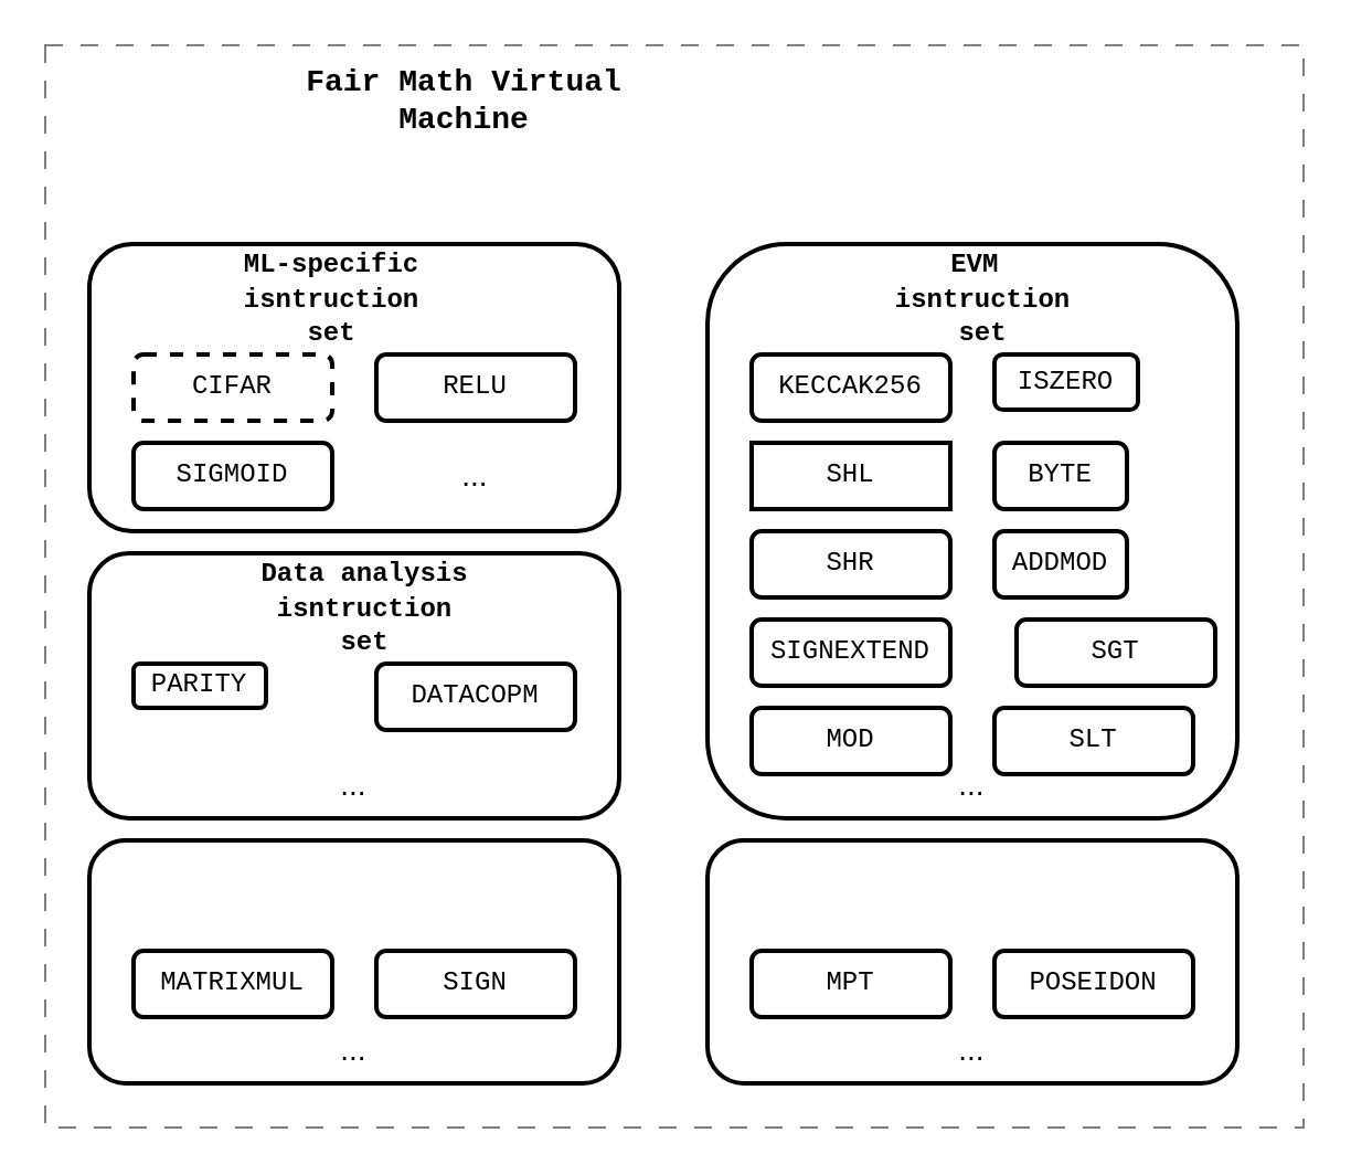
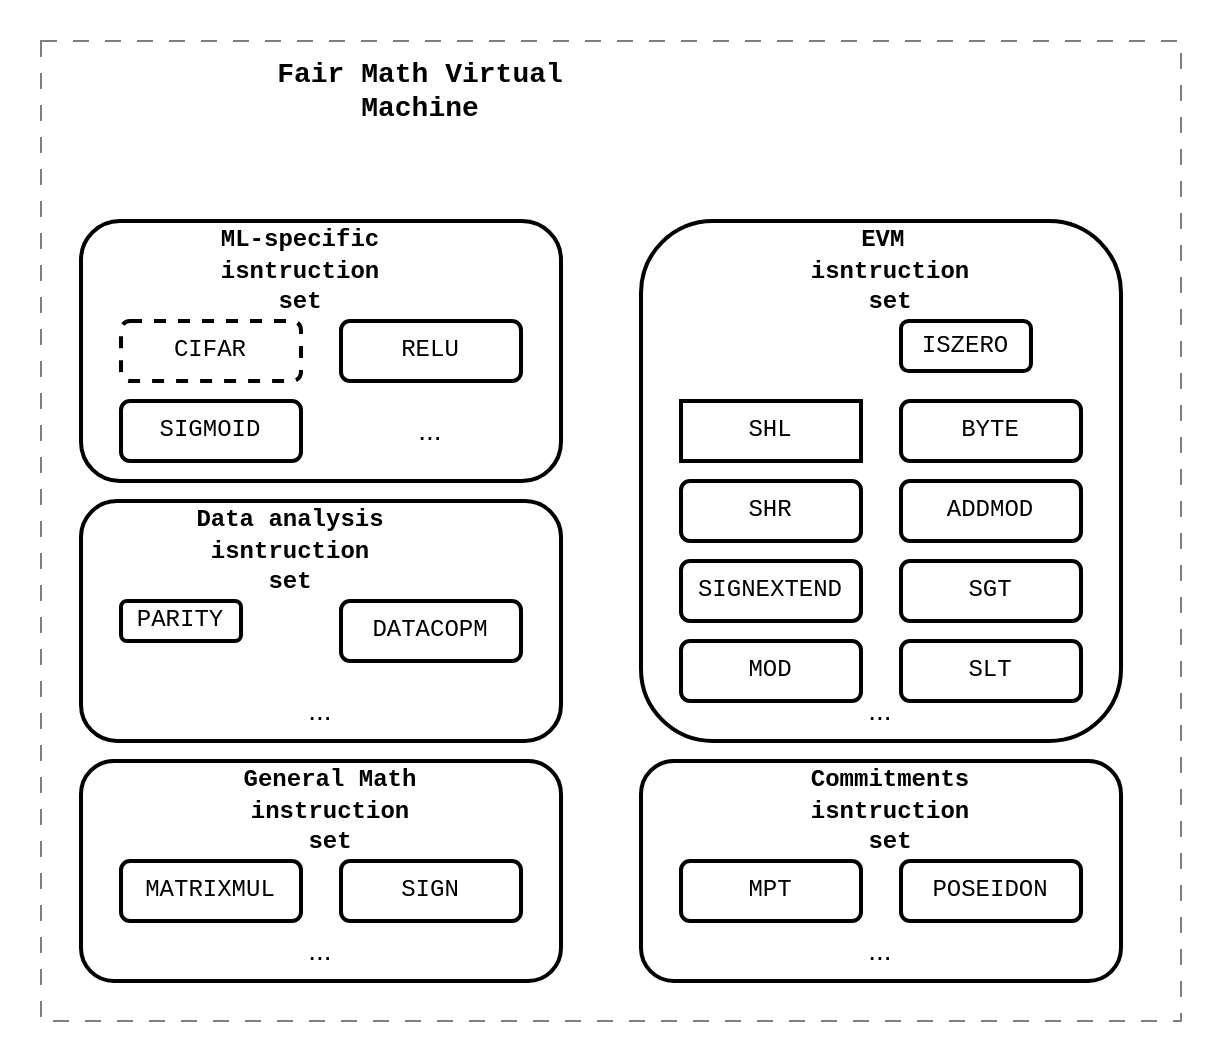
  <mxCell id="0" />
  <mxCell id="1" parent="0" />
  <mxCell id="2" value="" style="rounded=0;whiteSpace=wrap;html=1;fillColor=none;dashed=1;dashPattern=8 8;opacity=50;movable=1;resizable=1;rotatable=1;deletable=1;editable=1;locked=0;connectable=1;" vertex="1" parent="1"><mxGeometry x="20" y="20" width="570" height="490" as="geometry" /></mxCell>
  <mxCell id="3" value="" style="rounded=1;whiteSpace=wrap;html=1;fillColor=none;strokeWidth=2;" vertex="1" parent="1"><mxGeometry x="320" y="110" width="240" height="260" as="geometry" /></mxCell>
  <mxCell id="4" value="Fair Math Virtual Machine" style="text;html=1;align=center;verticalAlign=middle;whiteSpace=wrap;rounded=0;fontFamily=Courier New;fontStyle=1;fontSize=14;strokeWidth=2;" vertex="1" parent="1"><mxGeometry x="105" y="30" width="210" height="30" as="geometry" /></mxCell>
  <mxCell id="5" value="&lt;div&gt;&lt;b&gt;&lt;font face=&quot;Courier New&quot;&gt;EVM&amp;nbsp;&lt;/font&gt;&lt;/b&gt;&lt;/div&gt;&lt;div&gt;&lt;b&gt;&lt;font face=&quot;Courier New&quot;&gt;isntruction set&lt;/font&gt;&lt;/b&gt;&lt;/div&gt;" style="text;html=1;align=center;verticalAlign=middle;whiteSpace=wrap;rounded=0;strokeWidth=2;" vertex="1" parent="1"><mxGeometry x="390" y="120" width="110" height="30" as="geometry" /></mxCell>
  <mxCell id="6" value="SHR" style="rounded=1;whiteSpace=wrap;html=1;fillColor=none;fontFamily=Courier New;strokeWidth=2;" vertex="1" parent="1"><mxGeometry x="340" y="240" width="90" height="30" as="geometry" /></mxCell>
  <mxCell id="7" value="SHL" style="whiteSpace=wrap;html=1;fillColor=none;fontFamily=Courier New;strokeWidth=2;rounded=0;" vertex="1" parent="1"><mxGeometry x="340" y="200" width="90" height="30" as="geometry" /></mxCell>
  <mxCell id="8" value="SIGNEXTEND" style="rounded=1;whiteSpace=wrap;html=1;fillColor=none;fontFamily=Courier New;strokeWidth=2;" vertex="1" parent="1"><mxGeometry x="340" y="280" width="90" height="30" as="geometry" /></mxCell>
- <mxCell id="9" value="ADDMOD" style="rounded=1;whiteSpace=wrap;html=1;fillColor=none;fontFamily=Courier New;strokeWidth=2;" vertex="1" parent="1"><mxGeometry x="450" y="240" width="60" height="30" as="geometry" /></mxCell>
+ <mxCell id="9" value="ADDMOD" style="rounded=1;whiteSpace=wrap;html=1;fillColor=none;fontFamily=Courier New;strokeWidth=2;" vertex="1" parent="1"><mxGeometry x="450" y="240" width="90" height="30" as="geometry" /></mxCell>
  <mxCell id="10" value="ISZERO" style="rounded=1;whiteSpace=wrap;html=1;fillColor=none;fontFamily=Courier New;strokeWidth=2;" vertex="1" parent="1"><mxGeometry x="450" y="160" width="65" height="25" as="geometry" /></mxCell>
- <mxCell id="11" value="BYTE" style="rounded=1;whiteSpace=wrap;html=1;fillColor=none;fontFamily=Courier New;strokeWidth=2;" vertex="1" parent="1"><mxGeometry x="450" y="200" width="60" height="30" as="geometry" /></mxCell>
- <mxCell id="12" value="KECCAK256" style="rounded=1;whiteSpace=wrap;html=1;fillColor=none;fontFamily=Courier New;strokeWidth=2;" vertex="1" parent="1"><mxGeometry x="340" y="160" width="90" height="30" as="geometry" /></mxCell>
- <mxCell id="13" value="SGT" style="rounded=1;whiteSpace=wrap;html=1;fillColor=none;fontFamily=Courier New;strokeWidth=2;" vertex="1" parent="1"><mxGeometry x="460" y="280" width="90" height="30" as="geometry" /></mxCell>
+ <mxCell id="11" value="BYTE" style="rounded=1;whiteSpace=wrap;html=1;fillColor=none;fontFamily=Courier New;strokeWidth=2;" vertex="1" parent="1"><mxGeometry x="450" y="200" width="90" height="30" as="geometry" /></mxCell>
+ <mxCell id="13" value="SGT" style="rounded=1;whiteSpace=wrap;html=1;fillColor=none;fontFamily=Courier New;strokeWidth=2;" vertex="1" parent="1"><mxGeometry x="450" y="280" width="90" height="30" as="geometry" /></mxCell>
  <mxCell id="14" value="&lt;font style=&quot;font-size: 14px;&quot;&gt;...&lt;/font&gt;" style="text;html=1;align=center;verticalAlign=middle;whiteSpace=wrap;rounded=0;strokeWidth=2;" vertex="1" parent="1"><mxGeometry x="385" y="340" width="110" height="30" as="geometry" /></mxCell>
  <mxCell id="15" value="" style="rounded=1;whiteSpace=wrap;html=1;fillColor=none;strokeWidth=2;" vertex="1" parent="1"><mxGeometry x="40" y="110" width="240" height="130" as="geometry" /></mxCell>
  <mxCell id="16" value="&lt;div&gt;&lt;b&gt;&lt;font face=&quot;Courier New&quot;&gt;ML-specific isntruction set&lt;/font&gt;&lt;/b&gt;&lt;/div&gt;" style="text;html=1;align=center;verticalAlign=middle;whiteSpace=wrap;rounded=0;strokeWidth=2;" vertex="1" parent="1"><mxGeometry x="95" y="120" width="110" height="30" as="geometry" /></mxCell>
  <mxCell id="17" value="CIFAR" style="rounded=1;whiteSpace=wrap;html=1;fillColor=none;fontFamily=Courier New;strokeWidth=2;dashed=1;" vertex="1" parent="1"><mxGeometry x="60" y="160" width="90" height="30" as="geometry" /></mxCell>
  <mxCell id="18" value="RELU" style="rounded=1;whiteSpace=wrap;html=1;fillColor=none;fontFamily=Courier New;strokeWidth=2;" vertex="1" parent="1"><mxGeometry x="170" y="160" width="90" height="30" as="geometry" /></mxCell>
  <mxCell id="19" value="&lt;font style=&quot;font-size: 14px;&quot;&gt;...&lt;/font&gt;" style="text;html=1;align=center;verticalAlign=middle;whiteSpace=wrap;rounded=0;strokeWidth=2;" vertex="1" parent="1"><mxGeometry x="160" y="200" width="110" height="30" as="geometry" /></mxCell>
  <mxCell id="20" value="" style="rounded=1;whiteSpace=wrap;html=1;fillColor=none;strokeWidth=2;" vertex="1" parent="1"><mxGeometry x="40" y="250" width="240" height="120" as="geometry" /></mxCell>
- <mxCell id="21" value="&lt;div&gt;&lt;b&gt;&lt;font face=&quot;Courier New&quot;&gt;Data analysis&lt;/font&gt;&lt;/b&gt;&lt;/div&gt;&lt;div&gt;&lt;b&gt;&lt;font face=&quot;Courier New&quot;&gt;isntruction set&lt;/font&gt;&lt;/b&gt;&lt;/div&gt;" style="text;html=1;align=center;verticalAlign=middle;whiteSpace=wrap;rounded=0;strokeWidth=2;" vertex="1" parent="1"><mxGeometry x="110" y="260" width="110" height="30" as="geometry" /></mxCell>
+ <mxCell id="21" value="&lt;div&gt;&lt;b&gt;&lt;font face=&quot;Courier New&quot;&gt;Data analysis&lt;/font&gt;&lt;/b&gt;&lt;/div&gt;&lt;div&gt;&lt;b&gt;&lt;font face=&quot;Courier New&quot;&gt;isntruction set&lt;/font&gt;&lt;/b&gt;&lt;/div&gt;" style="text;html=1;align=center;verticalAlign=middle;whiteSpace=wrap;rounded=0;strokeWidth=2;" vertex="1" parent="1"><mxGeometry x="90" y="260" width="110" height="30" as="geometry" /></mxCell>
  <mxCell id="22" value="PARITY" style="rounded=1;whiteSpace=wrap;html=1;fillColor=none;fontFamily=Courier New;strokeWidth=2;" vertex="1" parent="1"><mxGeometry x="60" y="300" width="60" height="20" as="geometry" /></mxCell>
  <mxCell id="23" value="DATACOPM" style="rounded=1;whiteSpace=wrap;html=1;fillColor=none;fontFamily=Courier New;strokeWidth=2;" vertex="1" parent="1"><mxGeometry x="170" y="300" width="90" height="30" as="geometry" /></mxCell>
  <mxCell id="24" value="&lt;font style=&quot;font-size: 14px;&quot;&gt;...&lt;/font&gt;" style="text;html=1;align=center;verticalAlign=middle;whiteSpace=wrap;rounded=0;strokeWidth=2;" vertex="1" parent="1"><mxGeometry x="105" y="340" width="110" height="30" as="geometry" /></mxCell>
  <mxCell id="25" value="SIGMOID" style="rounded=1;whiteSpace=wrap;html=1;fillColor=none;fontFamily=Courier New;strokeWidth=2;" vertex="1" parent="1"><mxGeometry x="60" y="200" width="90" height="30" as="geometry" /></mxCell>
  <mxCell id="26" value="" style="rounded=1;whiteSpace=wrap;html=1;fillColor=none;strokeWidth=2;" vertex="1" parent="1"><mxGeometry x="320" y="380" width="240" height="110" as="geometry" /></mxCell>
  <mxCell id="27" value="MPT" style="rounded=1;whiteSpace=wrap;html=1;fillColor=none;fontFamily=Courier New;strokeWidth=2;" vertex="1" parent="1"><mxGeometry x="340" y="430" width="90" height="30" as="geometry" /></mxCell>
+ <mxCell id="28" value="&lt;div&gt;&lt;b&gt;&lt;font face=&quot;Courier New&quot;&gt;Commitments isntruction set&lt;/font&gt;&lt;/b&gt;&lt;/div&gt;" style="text;html=1;align=center;verticalAlign=middle;whiteSpace=wrap;rounded=0;strokeWidth=2;" vertex="1" parent="1"><mxGeometry x="390" y="390" width="110" height="30" as="geometry" /></mxCell>
  <mxCell id="29" value="&lt;font style=&quot;font-size: 14px;&quot;&gt;...&lt;/font&gt;" style="text;html=1;align=center;verticalAlign=middle;whiteSpace=wrap;rounded=0;strokeWidth=2;" vertex="1" parent="1"><mxGeometry x="385" y="460" width="110" height="30" as="geometry" /></mxCell>
  <mxCell id="30" value="POSEIDON" style="rounded=1;whiteSpace=wrap;html=1;fillColor=none;fontFamily=Courier New;strokeWidth=2;" vertex="1" parent="1"><mxGeometry x="450" y="430" width="90" height="30" as="geometry" /></mxCell>
  <mxCell id="31" value="" style="rounded=1;whiteSpace=wrap;html=1;fillColor=none;strokeWidth=2;" vertex="1" parent="1"><mxGeometry x="40" y="380" width="240" height="110" as="geometry" /></mxCell>
  <mxCell id="32" value="MATRIXMUL" style="rounded=1;whiteSpace=wrap;html=1;fillColor=none;fontFamily=Courier New;strokeWidth=2;" vertex="1" parent="1"><mxGeometry x="60" y="430" width="90" height="30" as="geometry" /></mxCell>
+ <mxCell id="33" value="&lt;b&gt;&lt;font face=&quot;Courier New&quot;&gt;General Math instruction set&lt;br&gt;&lt;/font&gt;&lt;/b&gt;" style="text;html=1;align=center;verticalAlign=middle;whiteSpace=wrap;rounded=0;strokeWidth=2;" vertex="1" parent="1"><mxGeometry x="110" y="390" width="110" height="30" as="geometry" /></mxCell>
  <mxCell id="34" value="&lt;font style=&quot;font-size: 14px;&quot;&gt;...&lt;/font&gt;" style="text;html=1;align=center;verticalAlign=middle;whiteSpace=wrap;rounded=0;strokeWidth=2;" vertex="1" parent="1"><mxGeometry x="105" y="460" width="110" height="30" as="geometry" /></mxCell>
  <mxCell id="35" value="SIGN" style="rounded=1;whiteSpace=wrap;html=1;fillColor=none;fontFamily=Courier New;strokeWidth=2;" vertex="1" parent="1"><mxGeometry x="170" y="430" width="90" height="30" as="geometry" /></mxCell>
  <mxCell id="36" value="SLT" style="rounded=1;whiteSpace=wrap;html=1;fillColor=none;fontFamily=Courier New;strokeWidth=2;" vertex="1" parent="1"><mxGeometry x="450" y="320" width="90" height="30" as="geometry" /></mxCell>
  <mxCell id="37" value="MOD" style="rounded=1;whiteSpace=wrap;html=1;fillColor=none;fontFamily=Courier New;strokeWidth=2;" vertex="1" parent="1"><mxGeometry x="340" y="320" width="90" height="30" as="geometry" /></mxCell>
